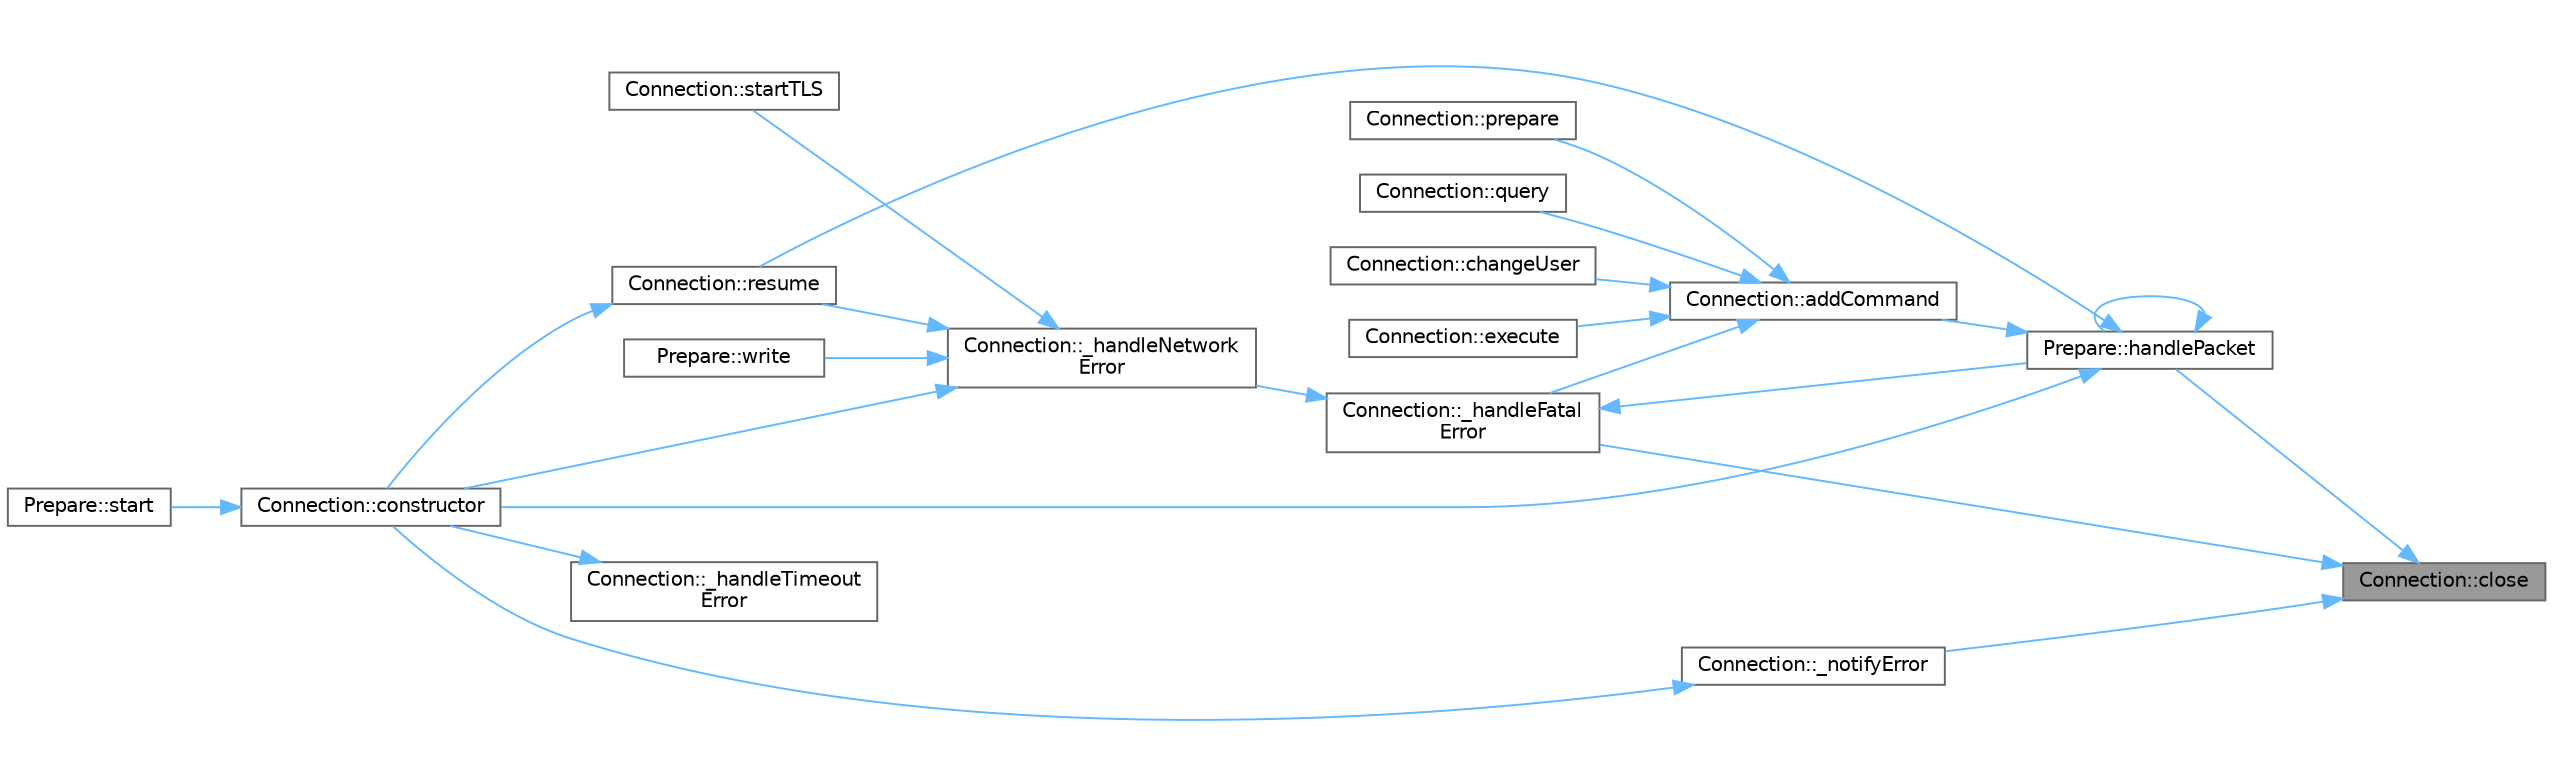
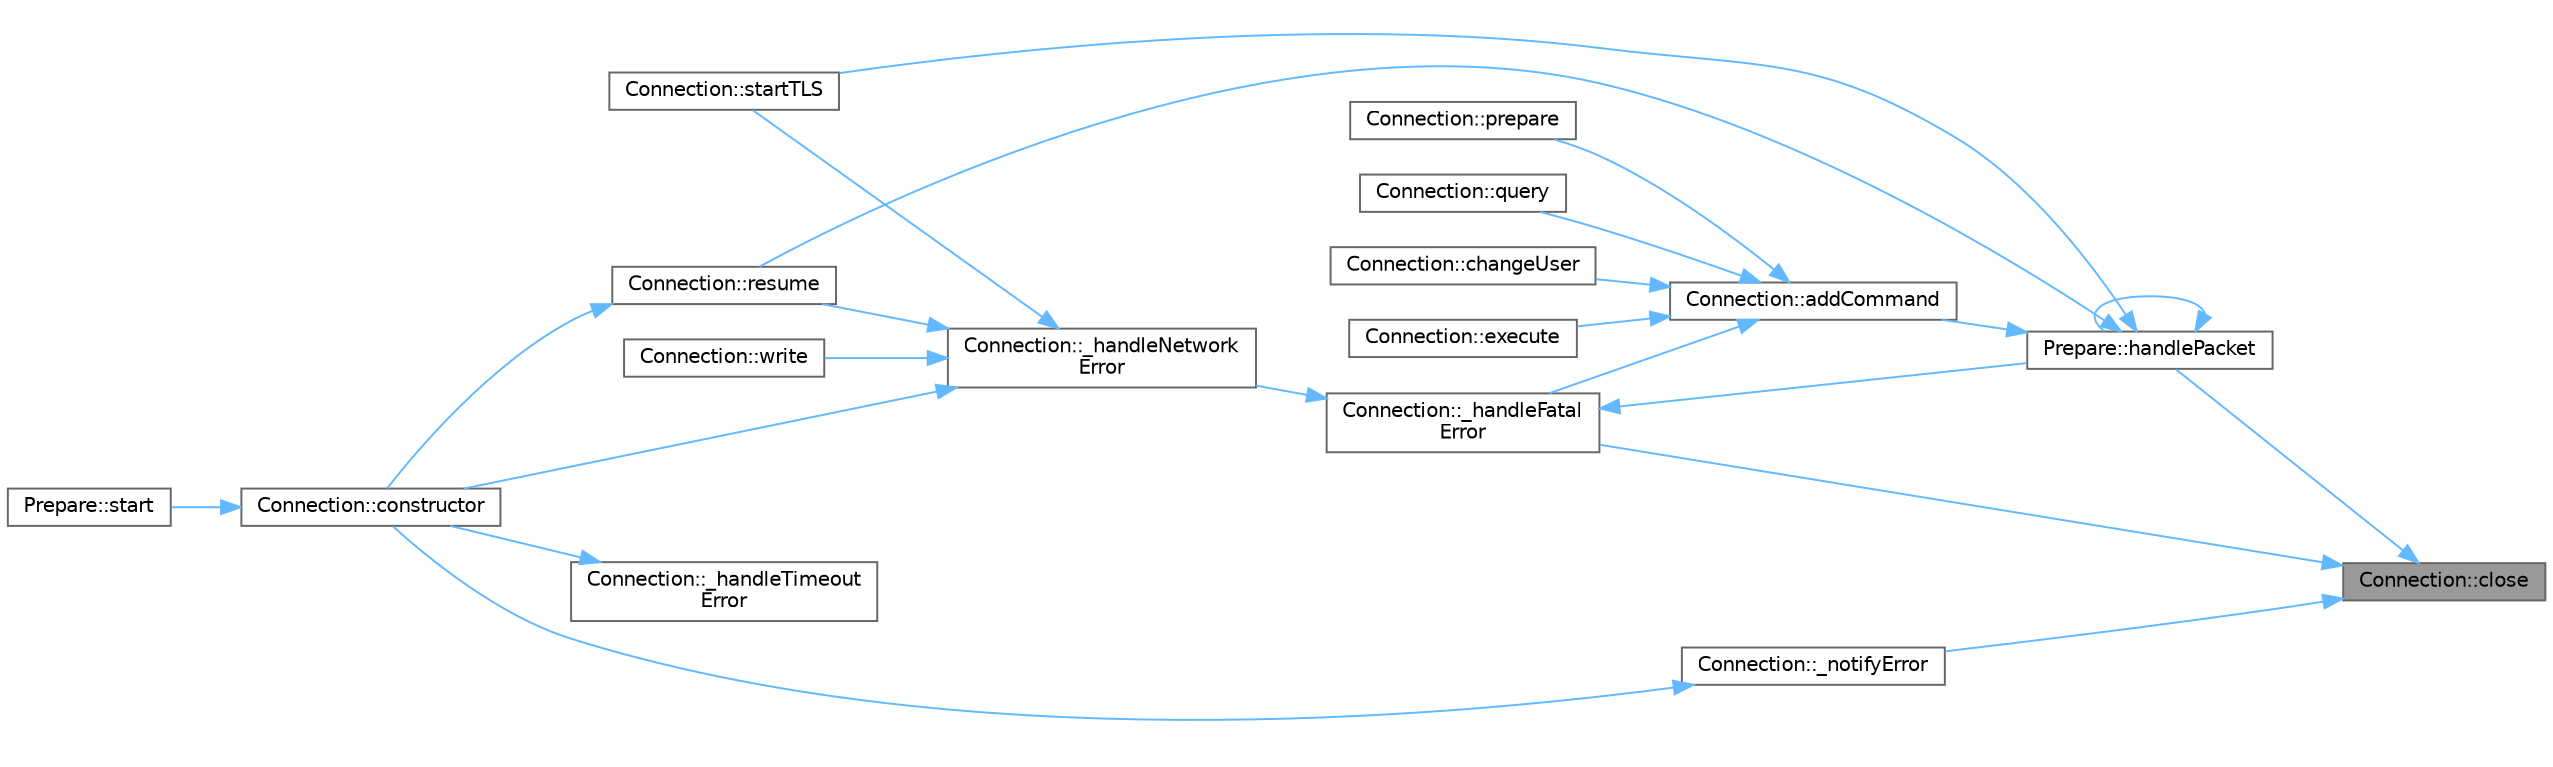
  digraph {
    rankdir=RL
    node [color=grey40 fillcolor=white fontname=Helvetica fontsize=10 shape=box style=filled]
    edge [color=steelblue1 dir=back fontname=Helvetica fontsize=10 labelfontname=Helvetica labelfontsize=10 style=solid]
    n1 [color=gray40 fillcolor=grey60 fontcolor=black height=0.2 label="Connection::close" width=0.4]
    n2 [height=0.2 label="Connection::_notifyError" width=0.4]
    n3 [height=0.2 label="Prepare::handlePacket" width=0.4]
    n4 [height=0.2 label="Connection::_handleFatal\lError" width=0.4]
    n5 [height=0.2 label="Connection::constructor" width=0.4]
    n6 [height=0.2 label="Connection::addCommand" width=0.4]
    n7 [height=0.2 label="Connection::resume" width=0.4]
    n8 [height=0.2 label="Connection::_handleNetwork\lError" width=0.4]
    n9 [height=0.2 label="Prepare::start" width=0.4]
    n10 [height=0.2 label="Connection::startTLS" width=0.4]
-   n11 [height=0.2 label="Prepare::write" width=0.4]
+   n11 [height=0.2 label="Connection::write" width=0.4]
    n12 [height=0.2 label="Connection::_handleTimeout\lError" width=0.4]
    n13 [height=0.2 label="Connection::changeUser" width=0.4]
    n14 [height=0.2 label="Connection::execute" width=0.4]
    n15 [height=0.2 label="Connection::prepare" width=0.4]
    n16 [height=0.2 label="Connection::query" width=0.4]
    n1 -> n2
    n1 -> n3
    n1 -> n4
    n2 -> n5
    n3 -> n3
-   n3 -> n5
+   n3 -> n10
    n3 -> n6
    n3 -> n7
    n4 -> n3
    n4 -> n8
    n5 -> n9
    n6 -> n4
    n6 -> n13
    n6 -> n14
    n6 -> n15
    n6 -> n16
    n7 -> n5
    n8 -> n5
    n8 -> n7
    n8 -> n10
    n8 -> n11
    n12 -> n5
  }
